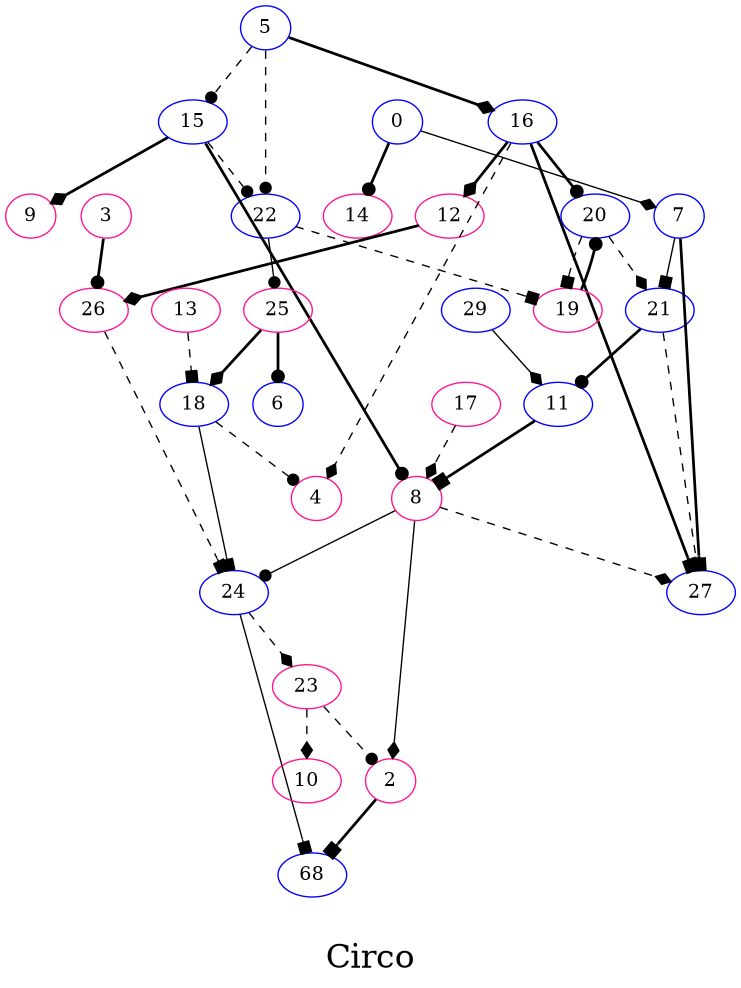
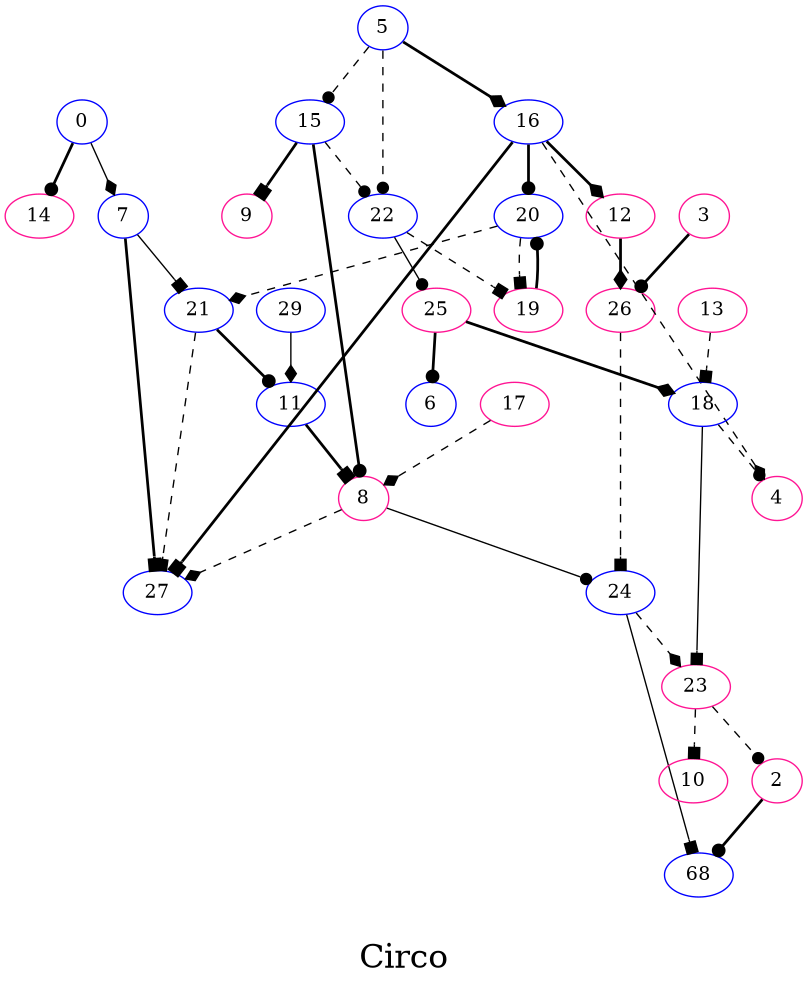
  digraph {
    fontsize=24
    label="\nCirco\n"
    splines=false
    node [color=blue shape=ellipse]
    edge [arrowhead=dot style=bold]
    0 [height=0.3 width=0.3]
    7 [height=0.3 width=0.3]
    14 [color=deeppink height=0.3 width=0.3]
    21 [height=0.3 width=0.3]
    27 [height=0.3 width=0.3]
    11 [height=0.3 width=0.3]
    2 [color=deeppink height=0.3 width=0.3]
    n8 [height=0.3 label=68 width=0.3]
    3 [color=deeppink height=0.3 width=0.3]
    26 [color=deeppink height=0.3 width=0.3]
    24 [height=0.3 width=0.3]
    23 [color=deeppink height=0.3 width=0.3]
    5 [height=0.3 width=0.3]
    15 [height=0.3 width=0.3]
    16 [height=0.3 width=0.3]
    22 [height=0.3 width=0.3]
    8 [color=deeppink height=0.3 width=0.3]
    9 [color=deeppink height=0.3 width=0.3]
    12 [color=deeppink height=0.3 width=0.3]
    4 [color=deeppink height=0.3 width=0.3]
    20 [height=0.3 width=0.3]
    19 [color=deeppink height=0.3 width=0.3]
    25 [color=deeppink height=0.3 width=0.3]
    18 [height=0.3 width=0.3]
    6 [height=0.3 width=0.3]
    10 [color=deeppink height=0.3 width=0.3]
    13 [color=deeppink height=0.3 width=0.3]
    17 [color=deeppink height=0.3 width=0.3]
    29 [height=0.3 width=0.3]
    0 -> 7 [arrowhead=diamond style=solid]
    0 -> 14
    7 -> 21 [arrowhead=box style=solid]
    7 -> 27 [arrowhead=box]
    21 -> 27 [arrowhead=box style=dashed]
    21 -> 11
    11 -> 8 [arrowhead=box]
-   2 -> n8 [arrowhead=box]
+   2 -> n8
    3 -> 26
    26 -> 24 [arrowhead=box style=dashed]
    24 -> n8 [arrowhead=box style=solid]
    24 -> 23 [arrowhead=diamond style=dashed]
    23 -> 2 [style=dashed]
-   23 -> 10 [arrowhead=diamond style=dashed]
+   23 -> 10 [arrowhead=box style=dashed]
    5 -> 15 [style=dashed]
    5 -> 16 [arrowhead=diamond]
    5 -> 22 [style=dashed]
    15 -> 22 [style=dashed]
    15 -> 8
-   15 -> 9 [arrowhead=diamond]
+   15 -> 9 [arrowhead=box]
    16 -> 27 [arrowhead=box]
    16 -> 12 [arrowhead=diamond]
    16 -> 4 [arrowhead=diamond style=dashed]
    16 -> 20
    22 -> 19 [arrowhead=box style=dashed]
    22 -> 25 [style=solid]
    8 -> 27 [arrowhead=diamond style=dashed]
-   8 -> 2 [arrowhead=diamond style=solid]
    8 -> 24 [style=solid]
    12 -> 26 [arrowhead=diamond]
    20 -> 21 [arrowhead=diamond style=dashed]
    20 -> 19 [arrowhead=box style=dashed]
    19 -> 20
    25 -> 18 [arrowhead=diamond]
    25 -> 6
-   18 -> 24 [arrowhead=box style=solid]
+   18 -> 23 [arrowhead=box style=solid]
    18 -> 4 [style=dashed]
    13 -> 18 [arrowhead=box style=dashed]
    17 -> 8 [arrowhead=diamond style=dashed]
    29 -> 11 [arrowhead=diamond style=solid]
  }
